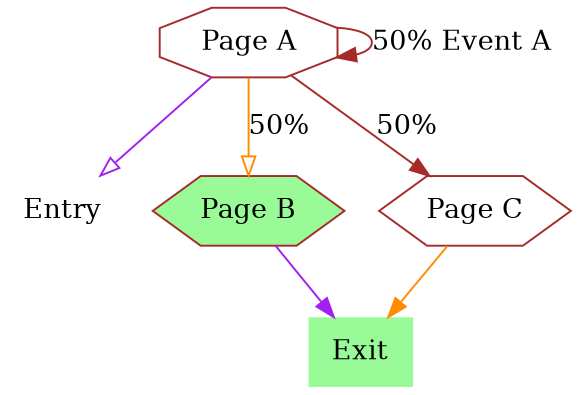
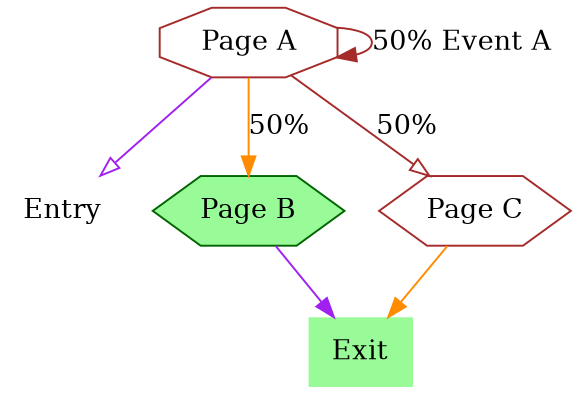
  digraph {
    node [color=brown fillcolor=white shape=plaintext style=filled]
    edge [arrowhead=onormal color=purple]
    Entry [color=darkgreen]
    "Page A" [shape=octagon]
-   "Page B" [fillcolor=palegreen shape=hexagon]
+   "Page B" [color=darkgreen fillcolor=palegreen shape=hexagon]
    "Page C" [shape=hexagon]
    Exit [color=darkgreen fillcolor=palegreen]
    "Page A" -> Entry
    "Page A" -> "Page A" [arrowhead=normal color=brown label="50% Event A"]
-   "Page A" -> "Page B" [color=darkorange label="50%"]
-   "Page A" -> "Page C" [arrowhead=normal color=brown label="50%"]
+   "Page A" -> "Page B" [arrowhead=normal color=darkorange label="50%"]
+   "Page A" -> "Page C" [color=brown label="50%"]
    "Page B" -> Exit [arrowhead=normal]
    "Page C" -> Exit [arrowhead=normal color=darkorange]
  }
